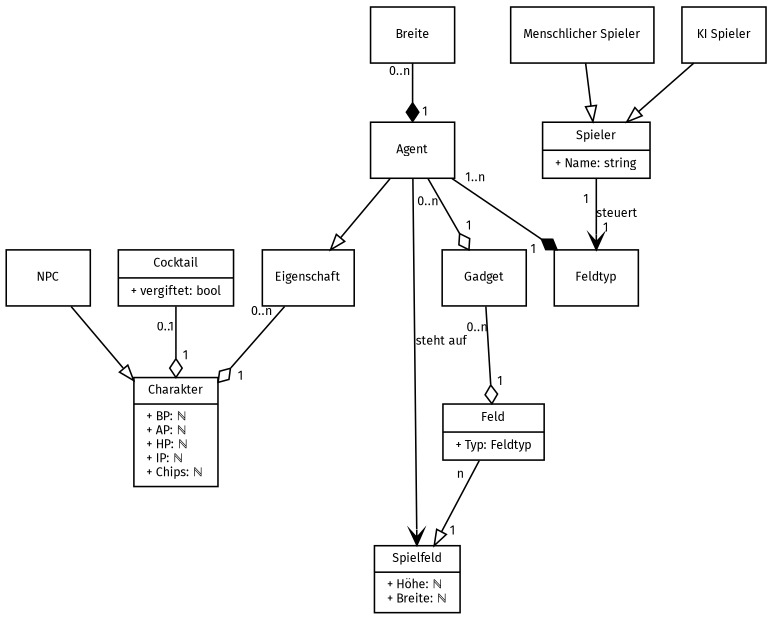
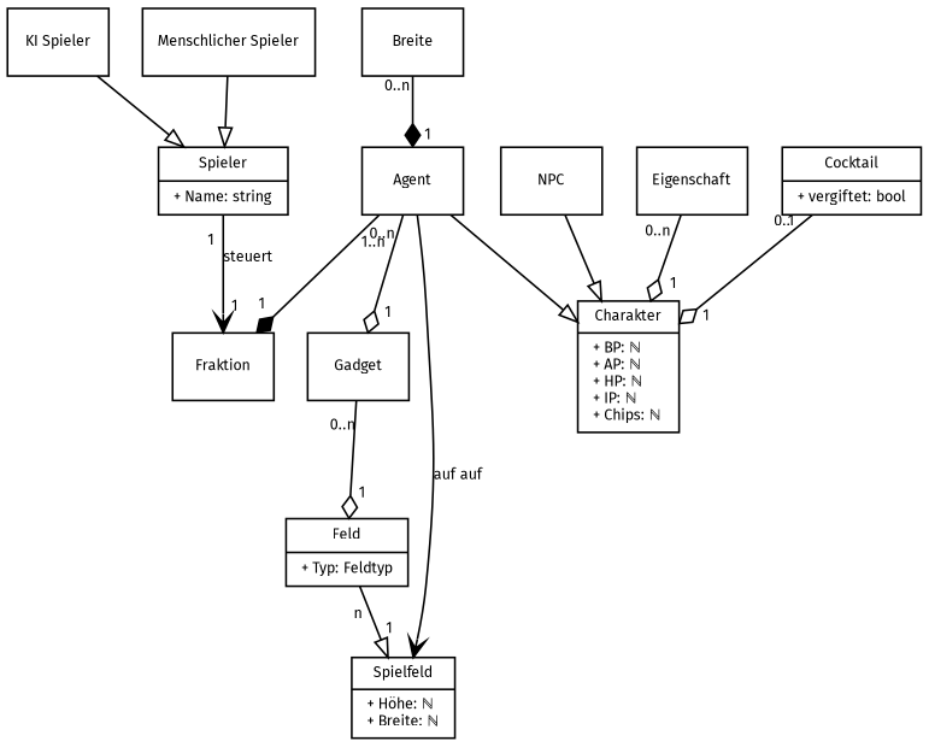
  digraph {
    fontname="Fira Sans"
    fontsize=8
    node [fontname="Fira Sans" fontsize=8 shape=record]
    edge [arrowhead=onormal fontname="Fira Sans" fontsize=8 headlabel=1 labeldistance=1.5]
    n1 [label="{Spieler|+ Name: string\l}"]
-   Fraktion [label=Feldtyp]
+   Fraktion
    n3 [label="{KI Spieler}"]
    n4 [label="{Menschlicher Spieler}"]
    n5 [label="{Spielfeld|+ Höhe: ℕ\l+ Breite: ℕ\l}"]
    n6 [label="{Feld|+ Typ: Feldtyp\l}"]
    n7 [label="{Charakter|+ BP: ℕ\l+ AP: ℕ\l+ HP: ℕ\l+ IP: ℕ\l+ Chips: ℕ\l}"]
    Agent
    Gadget
    NPC
    n11 [label=Breite]
    Eigenschaft
    n13 [label="{Cocktail|+ vergiftet: bool\l}"]
    n1 -> Fraktion [arrowhead=vee label=steuert taillabel=1]
    n3 -> n1 [headlabel=""]
    n4 -> n1 [headlabel=""]
    n6 -> n5 [taillabel=n]
    Agent -> Fraktion [arrowhead=diamond labelangle=35 taillabel="1..n"]
-   Agent -> n5 [arrowhead=vee label="steht auf" headlabel=""]
-   Agent -> Eigenschaft [headlabel=""]
+   Agent -> n5 [arrowhead=vee label="auf auf" headlabel=""]
+   Agent -> n7 [headlabel=""]
    Agent -> Gadget [arrowhead=odiamond labelangle=-30 taillabel="0..n"]
    Gadget -> n6 [arrowhead=odiamond taillabel="0..n"]
    NPC -> n7 [headlabel=""]
    n11 -> Agent [arrowhead=diamond labelangle=-55 labeldistance=1 taillabel="0..n"]
    Eigenschaft -> n7 [arrowhead=odiamond labelangle=-35 taillabel="0..n"]
    n13 -> n7 [arrowhead=odiamond taillabel="0..1"]
  }
